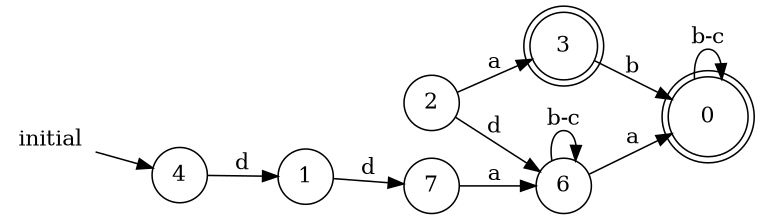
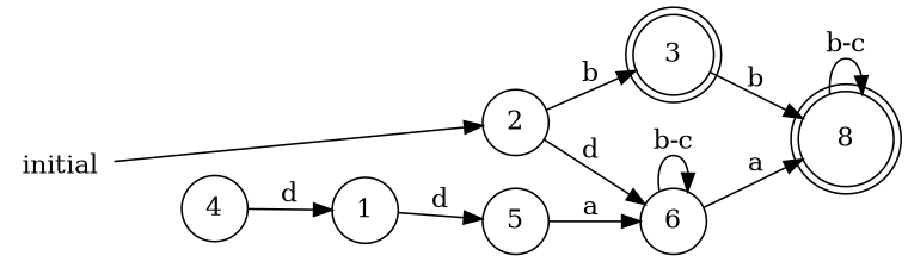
  digraph {
    rankdir=LR
    node [shape=circle]
-   0 [shape=doublecircle]
+   0 [shape=doublecircle label=8]
    1
-   5 [label=7]
+   5
    6
    3 [shape=doublecircle]
    2
    4
    initial [shape=plaintext]
    0 -> 0 [label="b-c"]
    1 -> 5 [label=d]
    5 -> 6 [label=a]
    6 -> 0 [label=a]
    6 -> 6 [label="b-c"]
    3 -> 0 [label=b]
    2 -> 6 [label=d]
-   2 -> 3 [label=a]
+   2 -> 3 [label=b]
    4 -> 1 [label=d]
-   initial -> 4
+   initial -> 2
  }
